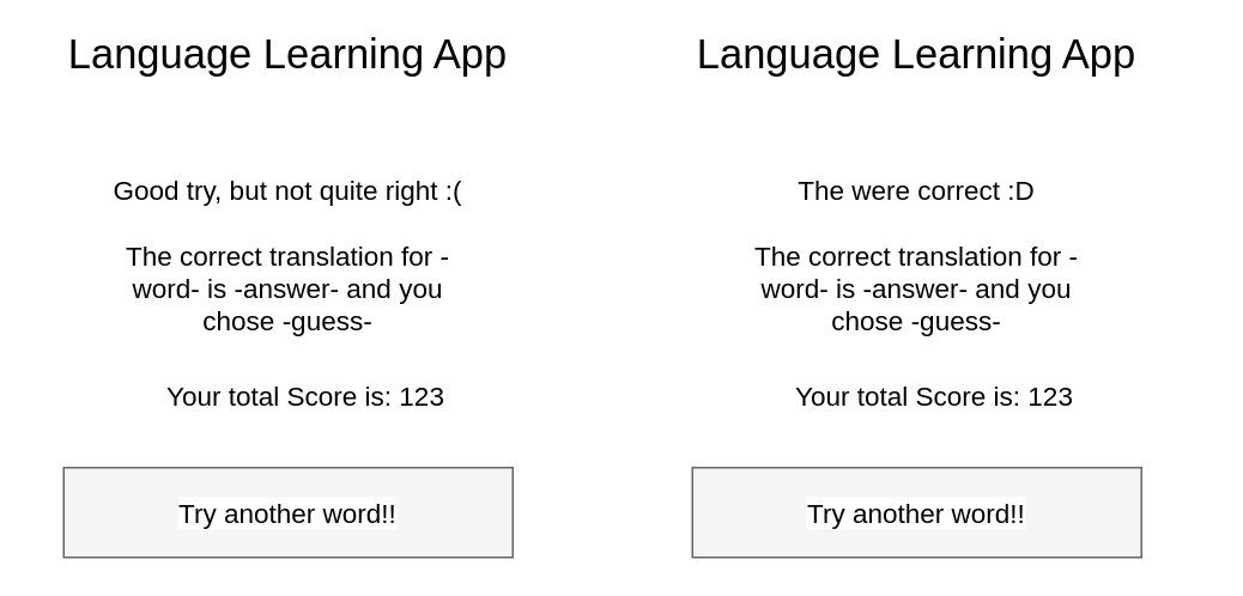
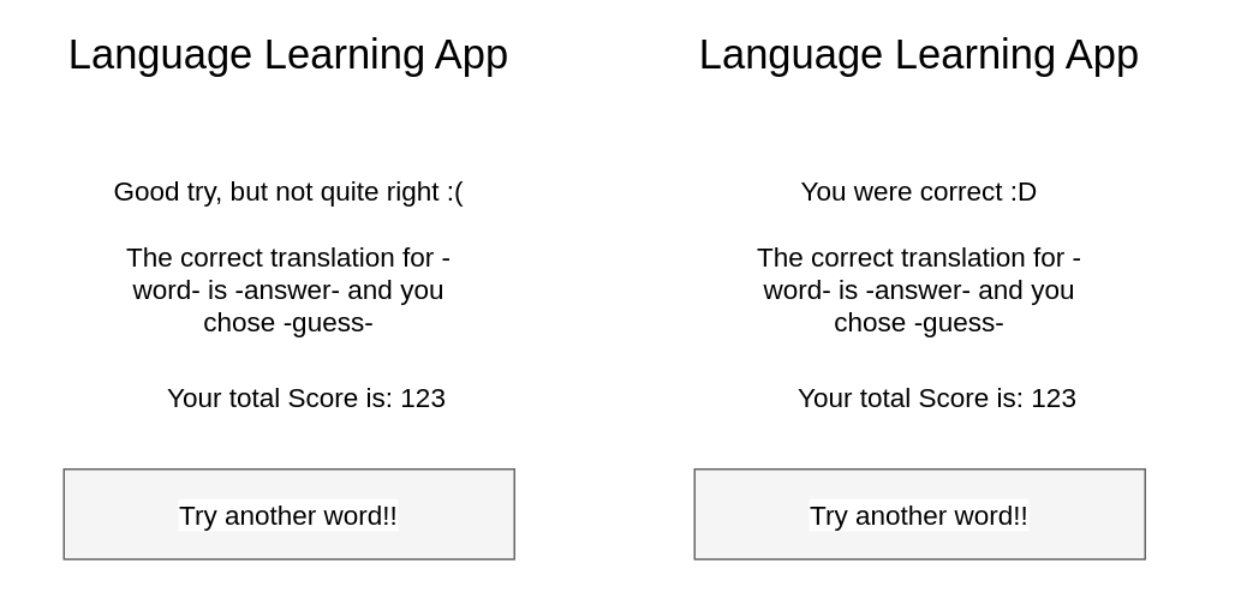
  <mxCell id="0" />
  <mxCell id="1" parent="0" />
  <mxCell id="2" value="Language Learning App" style="text;html=1;strokeColor=none;fillColor=none;align=center;verticalAlign=middle;whiteSpace=wrap;rounded=0;fontSize=23;" vertex="1" parent="1"><mxGeometry x="30" y="20" width="260" height="20" as="geometry" /></mxCell>
  <mxCell id="3" value="Good try, but not quite right :(" style="text;html=1;strokeColor=none;fillColor=none;align=center;verticalAlign=middle;whiteSpace=wrap;rounded=0;fontSize=15;" vertex="1" parent="1"><mxGeometry x="35" y="90" width="250" height="30" as="geometry" /></mxCell>
  <mxCell id="4" value="Your total Score is: 123" style="text;html=1;strokeColor=none;fillColor=none;align=center;verticalAlign=middle;whiteSpace=wrap;rounded=0;fontSize=15;" vertex="1" parent="1"><mxGeometry x="20" y="200" width="300" height="40" as="geometry" /></mxCell>
  <mxCell id="5" value="" style="rounded=0;whiteSpace=wrap;html=1;fontSize=15;fillColor=#f5f5f5;strokeColor=#666666;fontColor=#333333;" vertex="1" parent="1"><mxGeometry x="35" y="260" width="250" height="50" as="geometry" /></mxCell>
  <mxCell id="6" value="Try another word!!" style="text;html=1;strokeColor=none;fillColor=none;align=center;verticalAlign=middle;whiteSpace=wrap;rounded=0;fontSize=15;labelBackgroundColor=#ffffff;fontColor=#000000;" vertex="1" parent="1"><mxGeometry x="45" y="275" width="230" height="20" as="geometry" /></mxCell>
  <mxCell id="7" value="Language Learning App" style="text;html=1;strokeColor=none;fillColor=none;align=center;verticalAlign=middle;whiteSpace=wrap;rounded=0;fontSize=23;" vertex="1" parent="1"><mxGeometry x="380" y="20" width="260" height="20" as="geometry" /></mxCell>
- <mxCell id="8" value="The were correct :D" style="text;html=1;strokeColor=none;fillColor=none;align=center;verticalAlign=middle;whiteSpace=wrap;rounded=0;fontSize=15;" vertex="1" parent="1"><mxGeometry x="385" y="90" width="250" height="30" as="geometry" /></mxCell>
+ <mxCell id="8" value="You were correct :D" style="text;html=1;strokeColor=none;fillColor=none;align=center;verticalAlign=middle;whiteSpace=wrap;rounded=0;fontSize=15;" vertex="1" parent="1"><mxGeometry x="385" y="90" width="250" height="30" as="geometry" /></mxCell>
  <mxCell id="9" value="The correct translation for -word- is -answer- and you chose -guess-" style="text;html=1;strokeColor=none;fillColor=none;align=center;verticalAlign=middle;whiteSpace=wrap;rounded=0;fontSize=15;" vertex="1" parent="1"><mxGeometry x="410" y="140" width="200" height="40" as="geometry" /></mxCell>
  <mxCell id="10" value="Your total Score is: 123" style="text;html=1;strokeColor=none;fillColor=none;align=center;verticalAlign=middle;whiteSpace=wrap;rounded=0;fontSize=15;" vertex="1" parent="1"><mxGeometry x="370" y="200" width="300" height="40" as="geometry" /></mxCell>
  <mxCell id="11" value="" style="rounded=0;whiteSpace=wrap;html=1;fontSize=15;fillColor=#f5f5f5;strokeColor=#666666;fontColor=#333333;" vertex="1" parent="1"><mxGeometry x="385" y="260" width="250" height="50" as="geometry" /></mxCell>
  <mxCell id="12" value="Try another word!!" style="text;html=1;strokeColor=none;fillColor=none;align=center;verticalAlign=middle;whiteSpace=wrap;rounded=0;fontSize=15;labelBackgroundColor=#ffffff;fontColor=#000000;" vertex="1" parent="1"><mxGeometry x="395" y="275" width="230" height="20" as="geometry" /></mxCell>
  <mxCell id="13" value="The correct translation for -word- is -answer- and you chose -guess-" style="text;html=1;strokeColor=none;fillColor=none;align=center;verticalAlign=middle;whiteSpace=wrap;rounded=0;fontSize=15;" vertex="1" parent="1"><mxGeometry x="60" y="140" width="200" height="40" as="geometry" /></mxCell>
